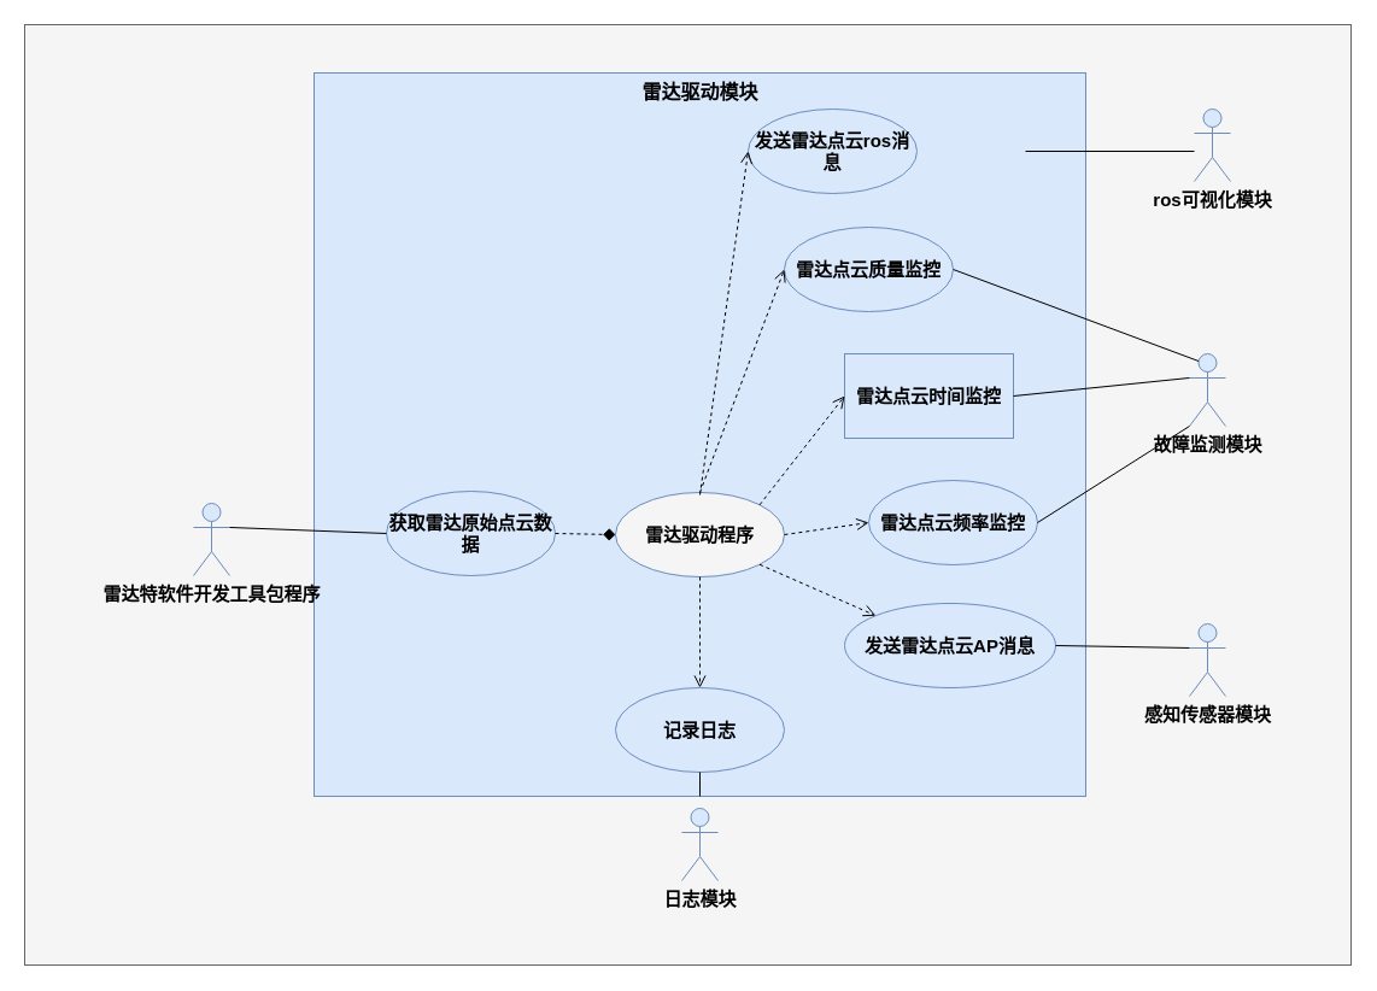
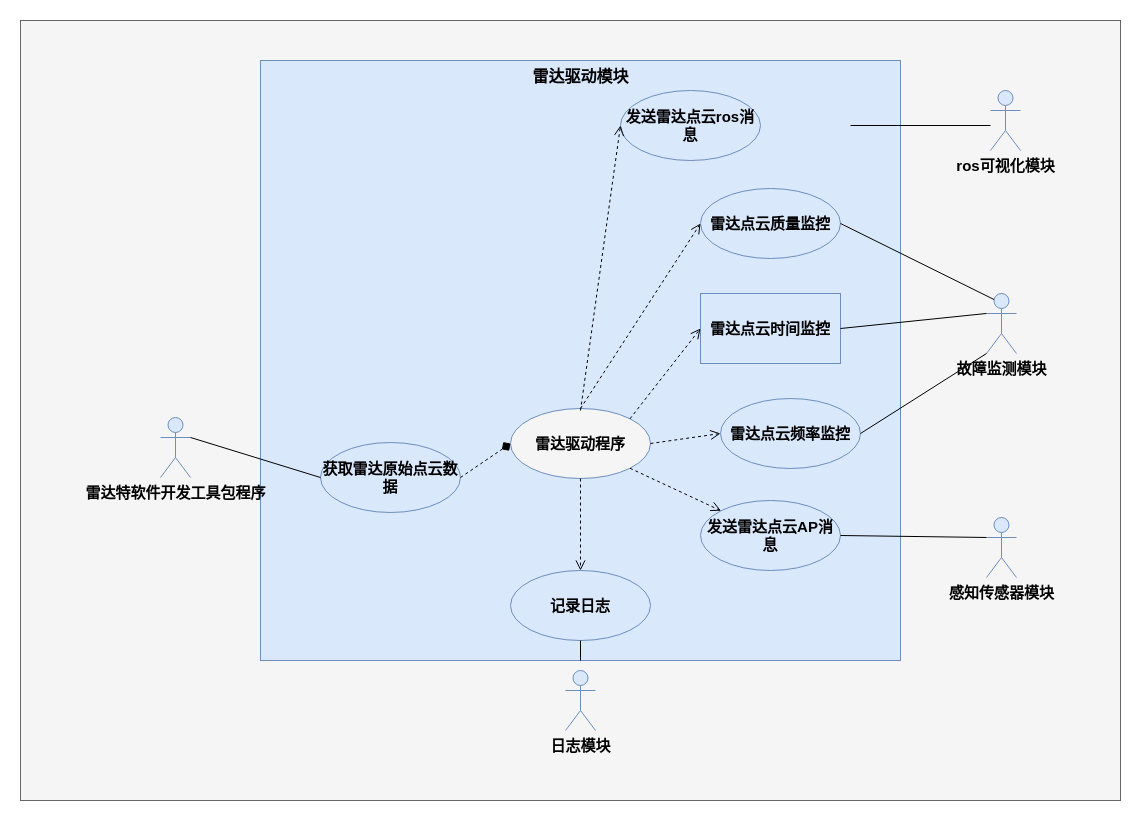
  <mxCell id="0" />
  <mxCell id="1" parent="0" />
  <mxCell id="2" value="" style="html=1;fillColor=#f5f5f5;fontColor=#333333;strokeColor=#666666;" parent="1" vertex="1"><mxGeometry x="20" width="1100" height="780" as="geometry" y="20" /></mxCell>
  <mxCell id="3" value="雷达驱动模块" style="html=1;fillColor=#dae8fc;strokeColor=#6c8ebf;fontStyle=1;horizontal=1;verticalAlign=top;fontSize=16;" parent="1" vertex="1"><mxGeometry x="260" y="60" width="640" height="600" as="geometry" /></mxCell>
  <mxCell id="4" value="雷达驱动程序" style="ellipse;whiteSpace=wrap;html=1;fontSize=15;fillColor=#f5f5f5;strokeColor=#6c8ebf;fontStyle=1;" parent="1" vertex="1"><mxGeometry x="510" y="408" width="140" height="70" as="geometry" /></mxCell>
- <mxCell id="5" value="雷达点云质量监控" style="ellipse;whiteSpace=wrap;html=1;fontSize=15;fillColor=#dae8fc;strokeColor=#6c8ebf;fontStyle=1" parent="1" vertex="1"><mxGeometry x="650" y="188" width="140" height="70" as="geometry" /></mxCell>
- <mxCell id="6" value="获取雷达原始点云数据" style="ellipse;whiteSpace=wrap;html=1;fontSize=15;fillColor=#dae8fc;strokeColor=#6c8ebf;fontStyle=1" parent="1" vertex="1"><mxGeometry x="320" y="407" width="140" height="70" as="geometry" /></mxCell>
+ <mxCell id="5" value="雷达点云质量监控" style="ellipse;whiteSpace=wrap;html=1;fontSize=15;fillColor=#dae8fc;strokeColor=#6c8ebf;fontStyle=1" parent="1" vertex="1"><mxGeometry x="700" y="188" width="140" height="70" as="geometry" /></mxCell>
+ <mxCell id="6" value="获取雷达原始点云数据" style="ellipse;whiteSpace=wrap;html=1;fontSize=15;fillColor=#dae8fc;strokeColor=#6c8ebf;fontStyle=1" parent="1" vertex="1"><mxGeometry x="320" y="442" width="140" height="70" as="geometry" /></mxCell>
  <mxCell id="7" value="故障监测模块" style="shape=umlActor;verticalLabelPosition=bottom;verticalAlign=top;html=1;fillColor=#dae8fc;strokeColor=#6c8ebf;fontStyle=1;fontSize=15;" parent="1" vertex="1"><mxGeometry x="986" y="293" width="30" height="60" as="geometry" /></mxCell>
  <mxCell id="8" value="雷达特软件开发工具包程序" style="shape=umlActor;verticalLabelPosition=bottom;verticalAlign=top;html=1;fillColor=#dae8fc;strokeColor=#6c8ebf;fontStyle=1;fontSize=15;" parent="1" vertex="1"><mxGeometry x="160" y="417" width="30" height="60" as="geometry" /></mxCell>
  <mxCell id="9" value="雷达点云时间监控" style="whiteSpace=wrap;html=1;fontSize=15;fillColor=#dae8fc;strokeColor=#6c8ebf;fontStyle=1;rounded=0;" parent="1" vertex="1"><mxGeometry x="700" y="293" width="140" height="70" as="geometry" /></mxCell>
  <mxCell id="10" value="雷达点云频率监控" style="ellipse;whiteSpace=wrap;html=1;fontSize=15;fillColor=#dae8fc;strokeColor=#6c8ebf;fontStyle=1" parent="1" vertex="1"><mxGeometry x="720" y="398" width="140" height="70" as="geometry" /></mxCell>
- <mxCell id="11" value="发送雷达点云AP消息" style="ellipse;whiteSpace=wrap;html=1;fontSize=15;fillColor=#dae8fc;strokeColor=#6c8ebf;fontStyle=1" parent="1" vertex="1"><mxGeometry x="700" y="500" width="175" height="70" as="geometry" /></mxCell>
+ <mxCell id="11" value="发送雷达点云AP消息" style="ellipse;whiteSpace=wrap;html=1;fontSize=15;fillColor=#dae8fc;strokeColor=#6c8ebf;fontStyle=1" parent="1" vertex="1"><mxGeometry x="700" y="500" width="140" height="70" as="geometry" /></mxCell>
  <mxCell id="12" value="记录日志" style="ellipse;whiteSpace=wrap;html=1;fontSize=15;fillColor=#dae8fc;strokeColor=#6c8ebf;fontStyle=1" parent="1" vertex="1"><mxGeometry x="510" y="570" width="140" height="70" as="geometry" /></mxCell>
  <mxCell id="13" value="日志模块" style="shape=umlActor;verticalLabelPosition=bottom;verticalAlign=top;html=1;fillColor=#dae8fc;strokeColor=#6c8ebf;fontStyle=1;fontSize=15;" parent="1" vertex="1"><mxGeometry x="565" y="670" width="30" height="60" as="geometry" /></mxCell>
  <mxCell id="14" value="" style="html=1;verticalAlign=bottom;endArrow=diamond;dashed=1;endSize=8;rounded=0;fontSize=15;exitX=1;exitY=0.5;exitDx=0;exitDy=0;entryX=0;entryY=0.5;entryDx=0;entryDy=0;" parent="1" source="6" target="4" edge="1"><mxGeometry relative="1" as="geometry"><mxPoint x="470" y="338" as="sourcePoint" /><mxPoint x="590" y="418" as="targetPoint" /></mxGeometry></mxCell>
  <mxCell id="15" value="" style="html=1;verticalAlign=bottom;endArrow=open;dashed=1;endSize=8;rounded=0;fontSize=15;entryX=0;entryY=0.5;entryDx=0;entryDy=0;exitX=0.5;exitY=0;exitDx=0;exitDy=0;" parent="1" source="4" target="5" edge="1"><mxGeometry relative="1" as="geometry"><mxPoint x="590" y="418" as="sourcePoint" /><mxPoint x="470" y="228" as="targetPoint" /></mxGeometry></mxCell>
  <mxCell id="16" value="" style="html=1;verticalAlign=bottom;endArrow=open;dashed=1;endSize=8;rounded=0;fontSize=15;entryX=0;entryY=0.5;entryDx=0;entryDy=0;exitX=1;exitY=0;exitDx=0;exitDy=0;" parent="1" source="4" target="9" edge="1"><mxGeometry relative="1" as="geometry"><mxPoint x="590" y="418" as="sourcePoint" /><mxPoint x="710" y="233" as="targetPoint" /></mxGeometry></mxCell>
  <mxCell id="17" value="" style="html=1;verticalAlign=bottom;endArrow=open;dashed=1;endSize=8;rounded=0;fontSize=15;entryX=0;entryY=0.5;entryDx=0;entryDy=0;exitX=1;exitY=0.5;exitDx=0;exitDy=0;" parent="1" source="4" target="10" edge="1"><mxGeometry relative="1" as="geometry"><mxPoint x="640.005" y="428.508" as="sourcePoint" /><mxPoint x="710" y="338" as="targetPoint" /></mxGeometry></mxCell>
  <mxCell id="18" value="" style="html=1;verticalAlign=bottom;endArrow=open;dashed=1;endSize=8;rounded=0;fontSize=15;entryX=0;entryY=0;entryDx=0;entryDy=0;exitX=1;exitY=1;exitDx=0;exitDy=0;" parent="1" source="4" target="11" edge="1"><mxGeometry relative="1" as="geometry"><mxPoint x="660" y="453" as="sourcePoint" /><mxPoint x="710" y="453" as="targetPoint" /></mxGeometry></mxCell>
  <mxCell id="19" value="" style="html=1;verticalAlign=bottom;endArrow=open;dashed=1;endSize=8;rounded=0;fontSize=15;exitX=0.5;exitY=1;exitDx=0;exitDy=0;" parent="1" source="4" target="12" edge="1"><mxGeometry relative="1" as="geometry"><mxPoint x="580" y="477" as="sourcePoint" /><mxPoint x="710" y="542" as="targetPoint" /></mxGeometry></mxCell>
  <mxCell id="20" value="发送雷达点云ros消息" style="ellipse;whiteSpace=wrap;html=1;fontSize=15;fillColor=#dae8fc;strokeColor=#6c8ebf;fontStyle=1" parent="1" vertex="1"><mxGeometry x="620" y="90" width="140" height="70" as="geometry" /></mxCell>
  <mxCell id="21" value="&lt;span style=&quot;&quot;&gt;ros可视化模块&lt;/span&gt;" style="shape=umlActor;verticalLabelPosition=bottom;verticalAlign=top;html=1;fillColor=#dae8fc;strokeColor=#6c8ebf;fontStyle=1;fontSize=15;" parent="1" vertex="1"><mxGeometry x="990" y="90" width="30" height="60" as="geometry" /></mxCell>
  <mxCell id="22" value="" style="line;strokeWidth=1;fillColor=none;align=left;verticalAlign=middle;spacingTop=-1;spacingLeft=3;spacingRight=3;rotatable=0;labelPosition=right;points=[];portConstraint=eastwest;fontSize=15;" parent="1" vertex="1"><mxGeometry x="850" y="121" width="140" height="8" as="geometry" /></mxCell>
  <mxCell id="23" value="" style="html=1;verticalAlign=bottom;endArrow=open;dashed=1;endSize=8;rounded=0;fontSize=15;entryX=0;entryY=0.5;entryDx=0;entryDy=0;" parent="1" target="20" edge="1"><mxGeometry relative="1" as="geometry"><mxPoint x="580" y="410" as="sourcePoint" /><mxPoint x="470" y="135" as="targetPoint" /></mxGeometry></mxCell>
  <mxCell id="24" value="" style="endArrow=none;html=1;rounded=0;exitX=1;exitY=0.5;exitDx=0;exitDy=0;entryX=0.25;entryY=0.1;entryDx=0;entryDy=0;entryPerimeter=0;" parent="1" source="5" target="7" edge="1"><mxGeometry width="50" height="50" relative="1" as="geometry"><mxPoint x="950" y="320" as="sourcePoint" /><mxPoint x="1000" y="270" as="targetPoint" /></mxGeometry></mxCell>
  <mxCell id="25" value="" style="endArrow=none;html=1;rounded=0;exitX=1;exitY=0.5;exitDx=0;exitDy=0;entryX=0;entryY=0.333;entryDx=0;entryDy=0;entryPerimeter=0;" parent="1" source="9" target="7" edge="1"><mxGeometry width="50" height="50" relative="1" as="geometry"><mxPoint x="850" y="233" as="sourcePoint" /><mxPoint x="1004" y="309" as="targetPoint" /></mxGeometry></mxCell>
  <mxCell id="26" value="" style="endArrow=none;html=1;rounded=0;exitX=1;exitY=0.5;exitDx=0;exitDy=0;entryX=0;entryY=1;entryDx=0;entryDy=0;entryPerimeter=0;" parent="1" source="10" target="7" edge="1"><mxGeometry width="50" height="50" relative="1" as="geometry"><mxPoint x="850" y="338" as="sourcePoint" /><mxPoint x="996" y="323" as="targetPoint" /></mxGeometry></mxCell>
  <mxCell id="27" value="" style="endArrow=none;html=1;rounded=0;exitX=0.5;exitY=1;exitDx=0;exitDy=0;" parent="1" source="12" target="3" edge="1"><mxGeometry width="50" height="50" relative="1" as="geometry"><mxPoint x="850" y="453" as="sourcePoint" /><mxPoint x="996" y="363" as="targetPoint" /></mxGeometry></mxCell>
  <mxCell id="28" value="" style="endArrow=none;html=1;rounded=0;exitX=1;exitY=0.333;exitDx=0;exitDy=0;entryX=0;entryY=0.5;entryDx=0;entryDy=0;exitPerimeter=0;" parent="1" source="8" target="6" edge="1"><mxGeometry width="50" height="50" relative="1" as="geometry"><mxPoint x="590" y="770" as="sourcePoint" /><mxPoint x="590" y="910" as="targetPoint" /></mxGeometry></mxCell>
  <mxCell id="29" value="感知传感器模块" style="shape=umlActor;verticalLabelPosition=bottom;verticalAlign=top;html=1;fillColor=#dae8fc;strokeColor=#6c8ebf;fontStyle=1;fontSize=15;" parent="1" vertex="1"><mxGeometry x="986" y="517" width="30" height="60" as="geometry" /></mxCell>
  <mxCell id="30" value="" style="endArrow=none;html=1;rounded=0;exitX=1;exitY=0.5;exitDx=0;exitDy=0;entryX=0;entryY=0.333;entryDx=0;entryDy=0;entryPerimeter=0;" parent="1" source="11" target="29" edge="1"><mxGeometry width="50" height="50" relative="1" as="geometry"><mxPoint x="590" y="770" as="sourcePoint" /><mxPoint x="590" y="910" as="targetPoint" /></mxGeometry></mxCell>
